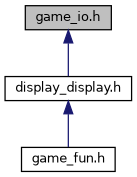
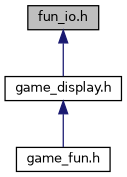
  digraph {
    node [color=black fillcolor=white fontname=Helvetica fontsize=10 shape=record style=filled]
    edge [color=midnightblue dir=back fontname=Helvetica fontsize=10 labelfontname=Helvetica labelfontsize=10 style=solid]
-   n1 [fillcolor=grey75 fontcolor=black height=0.2 label="game_io.h" width=0.4]
-   n2 [height=0.2 label="display_display.h" width=0.4]
+   n1 [fillcolor=grey75 fontcolor=black height=0.2 label="fun_io.h" width=0.4]
+   n2 [height=0.2 label="game_display.h" width=0.4]
    n3 [height=0.2 label="game_fun.h" width=0.4]
    n1 -> n2
    n2 -> n3
  }
